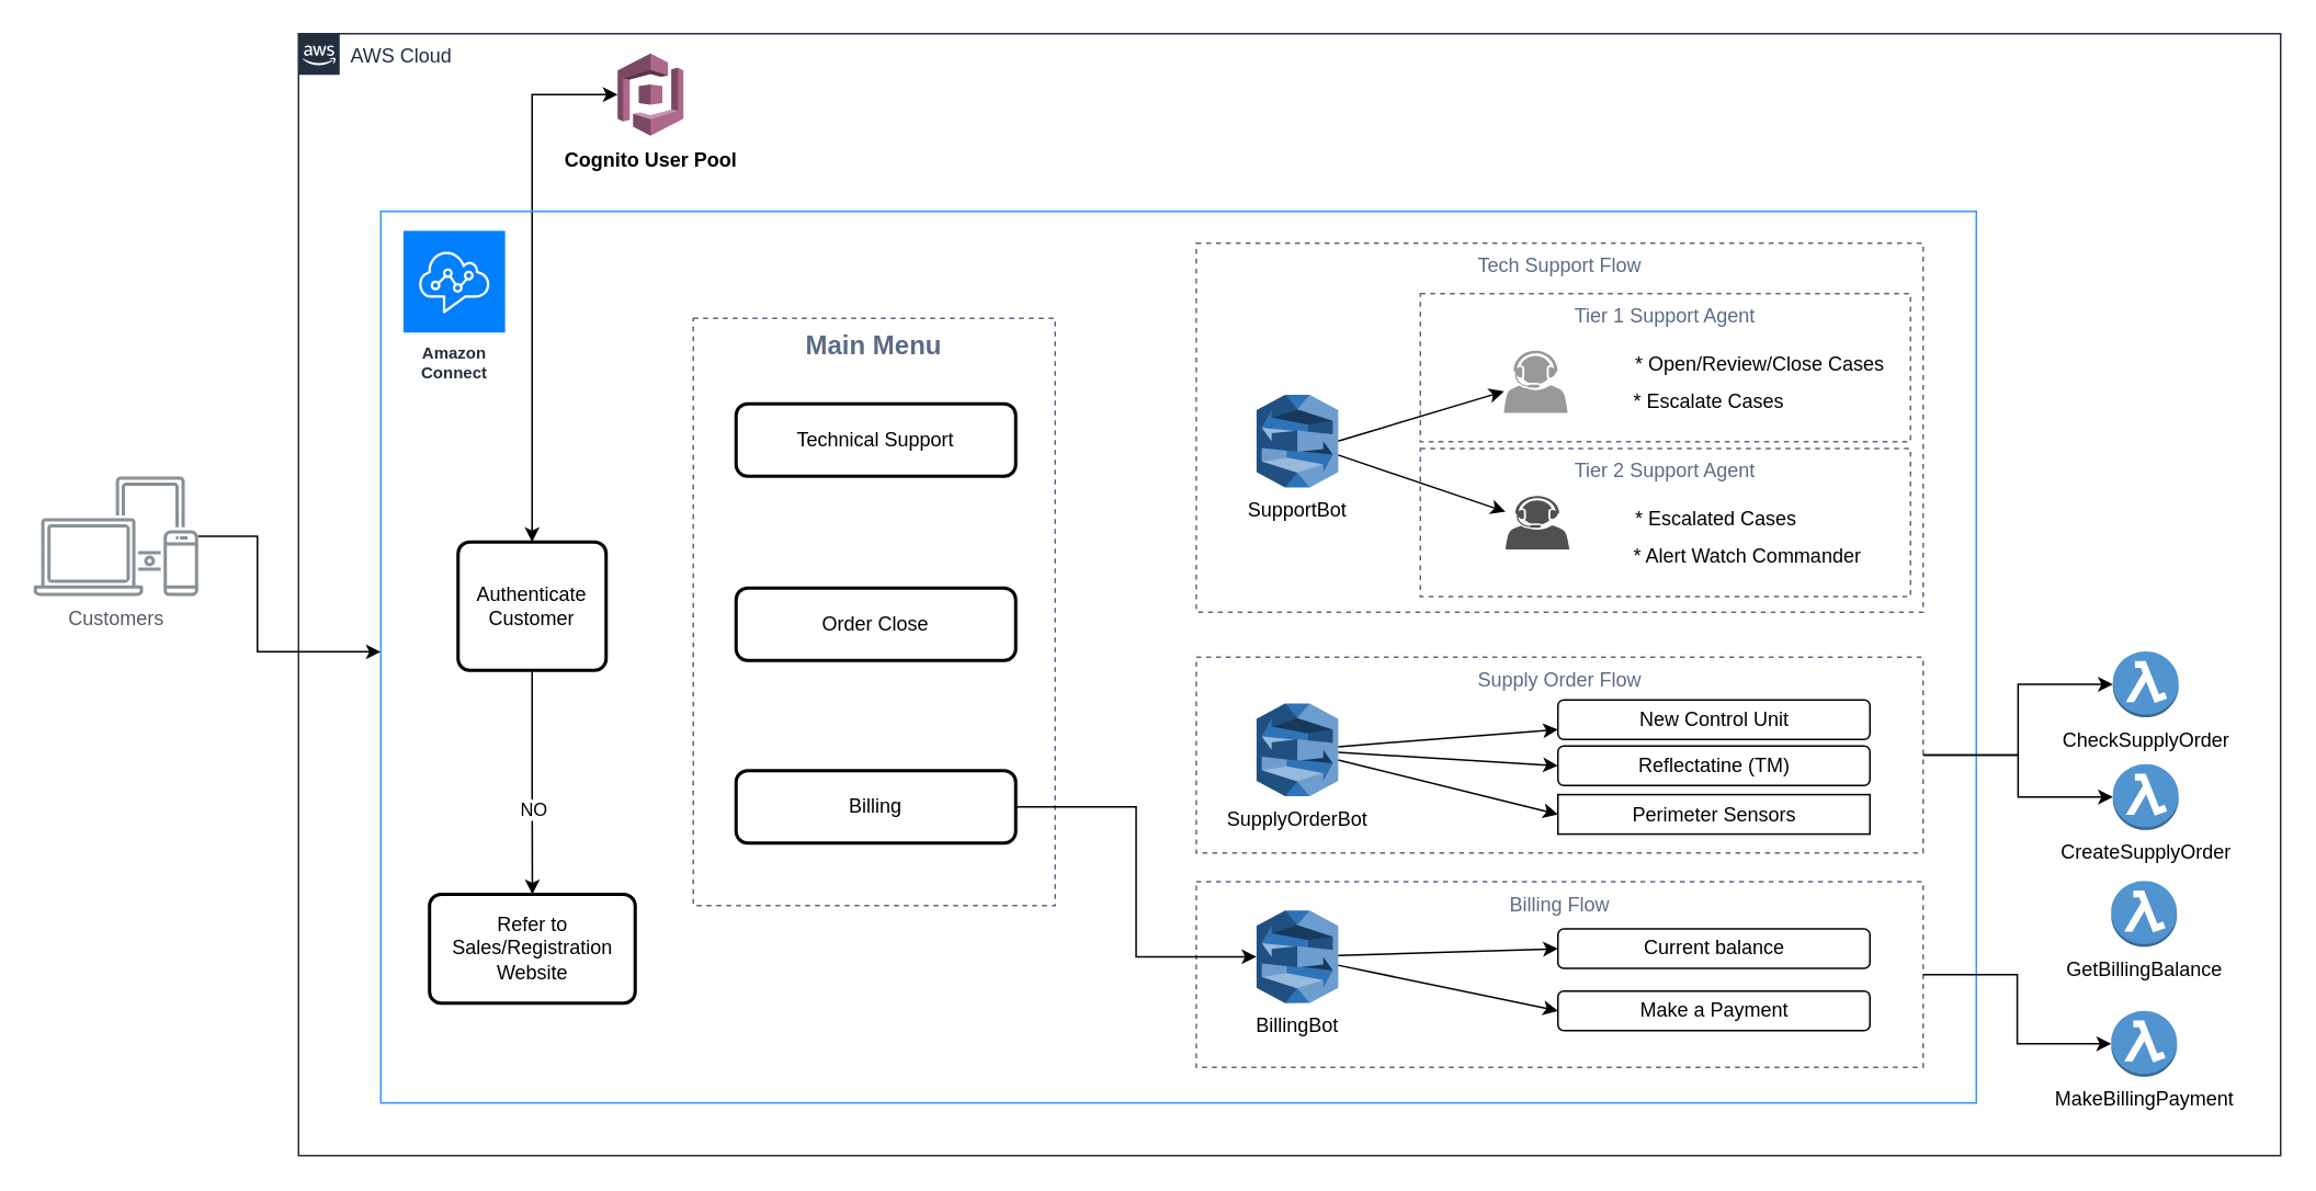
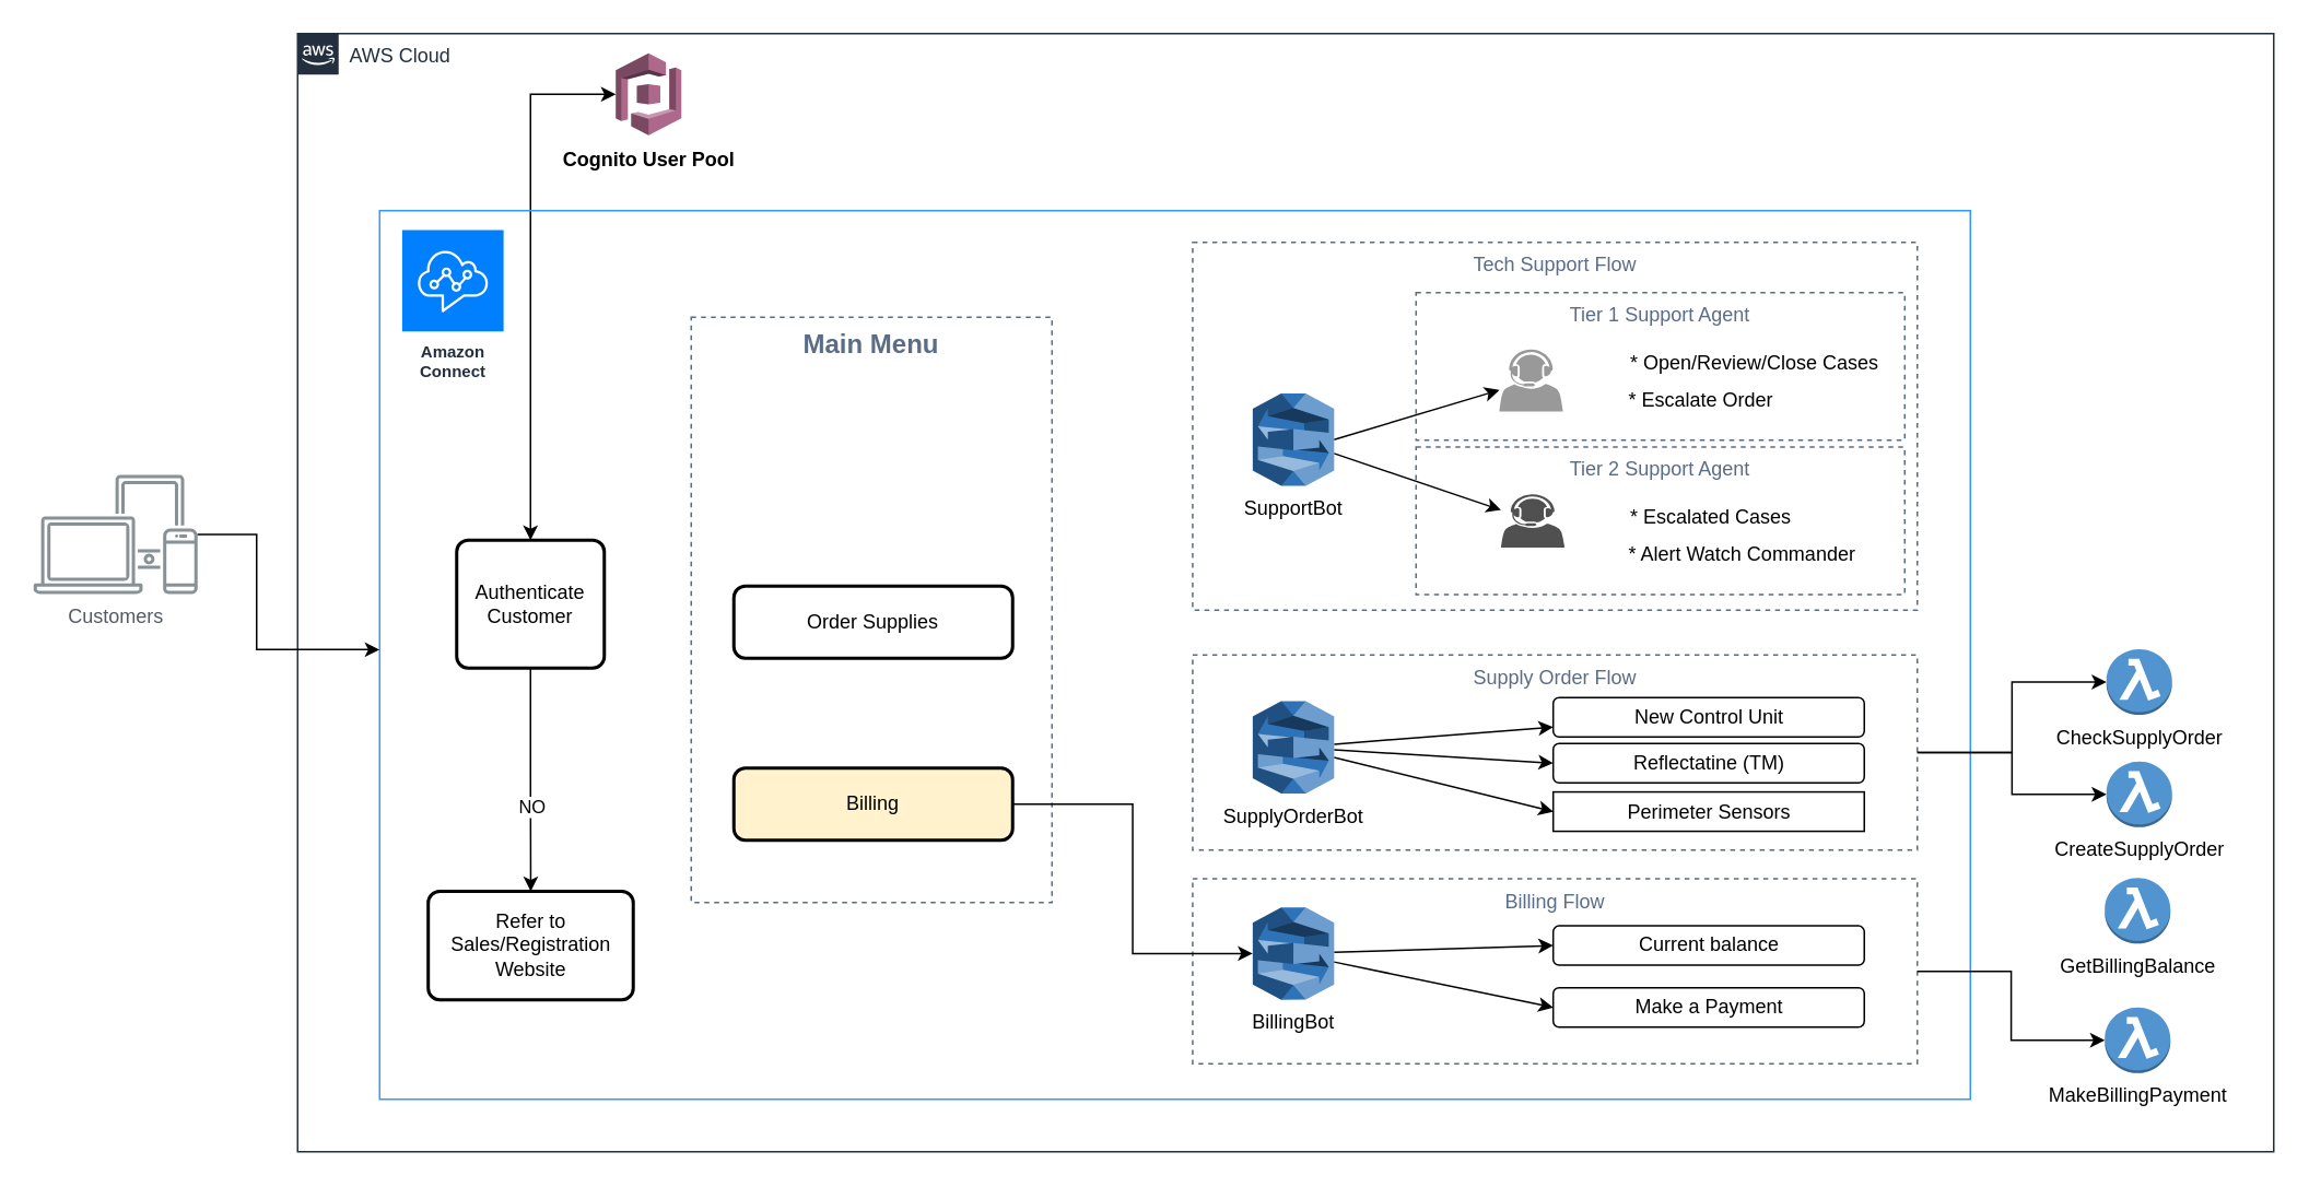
  <mxCell id="0" />
  <mxCell id="1" parent="0" />
  <mxCell id="2" value="AWS Cloud" style="points=[[0,0],[0.25,0],[0.5,0],[0.75,0],[1,0],[1,0.25],[1,0.5],[1,0.75],[1,1],[0.75,1],[0.5,1],[0.25,1],[0,1],[0,0.75],[0,0.5],[0,0.25]];outlineConnect=0;gradientColor=none;html=1;whiteSpace=wrap;fontSize=12;fontStyle=0;container=1;pointerEvents=0;collapsible=0;recursiveResize=0;shape=mxgraph.aws4.group;grIcon=mxgraph.aws4.group_aws_cloud_alt;strokeColor=#232F3E;fillColor=none;verticalAlign=top;align=left;spacingLeft=30;fontColor=#232F3E;dashed=0;" parent="1" vertex="1"><mxGeometry x="181" y="20" width="1205" height="682" as="geometry" /></mxCell>
  <mxCell id="3" value="" style="outlineConnect=0;dashed=0;verticalLabelPosition=bottom;verticalAlign=top;align=center;html=1;shape=mxgraph.aws3.cognito;fillColor=#AD688B;gradientColor=none;" parent="2" vertex="1"><mxGeometry x="194" y="12" width="40" height="50" as="geometry" /></mxCell>
  <mxCell id="4" value="" style="endArrow=classic;startArrow=classic;html=1;rounded=0;entryX=0;entryY=0.5;entryDx=0;entryDy=0;entryPerimeter=0;edgeStyle=orthogonalEdgeStyle;exitX=0.5;exitY=0;exitDx=0;exitDy=0;" parent="2" source="42" target="3" edge="1"><mxGeometry width="50" height="50" relative="1" as="geometry"><mxPoint x="190" y="139" as="sourcePoint" /><mxPoint x="240" y="89" as="targetPoint" /></mxGeometry></mxCell>
  <mxCell id="5" value="" style="group" parent="2" vertex="1" connectable="0"><mxGeometry x="50" y="108" width="970" height="542" as="geometry" /></mxCell>
  <mxCell id="6" value="" style="fillColor=none;strokeColor=#3399FF;verticalAlign=top;fontStyle=0;fontColor=#5A6C86;whiteSpace=wrap;html=1;" parent="5" vertex="1"><mxGeometry width="970.0" height="542" as="geometry" /></mxCell>
  <mxCell id="7" value="Amazon Connect" style="sketch=0;outlineConnect=0;fontColor=#232F3E;gradientColor=none;strokeColor=#ffffff;fillColor=#007FFF;dashed=0;verticalLabelPosition=middle;verticalAlign=bottom;align=center;html=1;whiteSpace=wrap;fontSize=10;fontStyle=1;spacing=3;shape=mxgraph.aws4.productIcon;prIcon=mxgraph.aws4.connect;" parent="5" vertex="1"><mxGeometry x="12.761" y="10.84" width="63.815" height="97.56" as="geometry" /></mxCell>
  <mxCell id="8" value="Tech Support Flow" style="fillColor=none;strokeColor=#5A6C86;dashed=1;verticalAlign=top;fontStyle=0;fontColor=#5A6C86;whiteSpace=wrap;html=1;" parent="5" vertex="1"><mxGeometry x="495.778" y="19.352" width="441.889" height="224.388" as="geometry" /></mxCell>
  <mxCell id="9" value="Refer to Sales/Registration Website" style="rounded=1;whiteSpace=wrap;html=1;absoluteArcSize=1;arcSize=14;strokeWidth=2;" parent="5" vertex="1"><mxGeometry x="29.644" y="415.172" width="125.022" height="66.124" as="geometry" /></mxCell>
  <mxCell id="10" style="rounded=0;orthogonalLoop=1;jettySize=auto;html=1;exitX=1;exitY=0.5;exitDx=0;exitDy=0;exitPerimeter=0;" edge="1" parent="5" source="12" target="27"><mxGeometry relative="1" as="geometry" /></mxCell>
  <mxCell id="11" style="rounded=0;orthogonalLoop=1;jettySize=auto;html=1;" edge="1" parent="5" source="12" target="22"><mxGeometry relative="1" as="geometry" /></mxCell>
  <mxCell id="12" value="SupportBot" style="outlineConnect=0;dashed=0;verticalLabelPosition=bottom;verticalAlign=top;align=center;html=1;shape=mxgraph.aws3.lex;fillColor=#2E73B8;gradientColor=none;" vertex="1" parent="5"><mxGeometry x="532.422" y="111.492" width="49.578" height="56.368" as="geometry" /></mxCell>
  <mxCell id="13" value="Billing Flow" style="fillColor=none;strokeColor=#5A6C86;dashed=1;verticalAlign=top;fontStyle=0;fontColor=#5A6C86;whiteSpace=wrap;html=1;" vertex="1" parent="5"><mxGeometry x="495.778" y="407.58" width="441.889" height="112.74" as="geometry" /></mxCell>
  <mxCell id="14" value="Supply Order Flow" style="fillColor=none;strokeColor=#5A6C86;dashed=1;verticalAlign=top;fontStyle=0;fontColor=#5A6C86;whiteSpace=wrap;html=1;" vertex="1" parent="5"><mxGeometry x="495.778" y="271" width="441.889" height="119" as="geometry" /></mxCell>
  <mxCell id="15" style="rounded=0;orthogonalLoop=1;jettySize=auto;html=1;entryX=0;entryY=0.5;entryDx=0;entryDy=0;" edge="1" parent="5" source="17" target="32"><mxGeometry relative="1" as="geometry" /></mxCell>
  <mxCell id="16" style="rounded=0;orthogonalLoop=1;jettySize=auto;html=1;entryX=0;entryY=0.5;entryDx=0;entryDy=0;" edge="1" parent="5" source="17" target="33"><mxGeometry relative="1" as="geometry" /></mxCell>
  <mxCell id="17" value="BillingBot" style="outlineConnect=0;dashed=0;verticalLabelPosition=bottom;verticalAlign=top;align=center;html=1;shape=mxgraph.aws3.lex;fillColor=#2E73B8;gradientColor=none;" vertex="1" parent="5"><mxGeometry x="532.422" y="424.928" width="49.578" height="56.368" as="geometry" /></mxCell>
  <mxCell id="18" style="rounded=0;orthogonalLoop=1;jettySize=auto;html=1;entryX=0;entryY=0.75;entryDx=0;entryDy=0;" edge="1" parent="5" source="21" target="23"><mxGeometry relative="1" as="geometry" /></mxCell>
  <mxCell id="19" style="rounded=0;orthogonalLoop=1;jettySize=auto;html=1;entryX=0;entryY=0.5;entryDx=0;entryDy=0;" edge="1" parent="5" source="21" target="26"><mxGeometry relative="1" as="geometry" /></mxCell>
  <mxCell id="20" style="rounded=0;orthogonalLoop=1;jettySize=auto;html=1;entryX=0;entryY=0.5;entryDx=0;entryDy=0;" edge="1" parent="5" source="21" target="25"><mxGeometry relative="1" as="geometry" /></mxCell>
  <mxCell id="21" value="SupplyOrderBot" style="outlineConnect=0;dashed=0;verticalLabelPosition=bottom;verticalAlign=top;align=center;html=1;shape=mxgraph.aws3.lex;fillColor=#2E73B8;gradientColor=none;" vertex="1" parent="5"><mxGeometry x="532.422" y="299.184" width="49.578" height="56.368" as="geometry" /></mxCell>
  <mxCell id="22" value="" style="sketch=0;pointerEvents=1;shadow=0;dashed=0;html=1;strokeColor=none;fillColor=#505050;labelPosition=center;verticalLabelPosition=bottom;verticalAlign=top;outlineConnect=0;align=center;shape=mxgraph.office.users.call_center_agent;" parent="5" vertex="1"><mxGeometry x="683.802" y="172.918" width="38.8" height="32.52" as="geometry" /></mxCell>
  <mxCell id="23" value="New Control Unit" style="rounded=1;whiteSpace=wrap;html=1;" vertex="1" parent="5"><mxGeometry x="715.644" y="297" width="189.689" height="24" as="geometry" /></mxCell>
  <mxCell id="24" value="Tier 1 Support Agent" style="fillColor=none;strokeColor=#5A6C86;dashed=1;verticalAlign=top;fontStyle=0;fontColor=#5A6C86;whiteSpace=wrap;html=1;" vertex="1" parent="5"><mxGeometry x="632" y="50" width="298" height="90" as="geometry" /></mxCell>
  <mxCell id="25" value="Perimeter Sensors" style="whiteSpace=wrap;html=1;rounded=0;" vertex="1" parent="5"><mxGeometry x="715.644" y="354.55" width="189.689" height="24" as="geometry" /></mxCell>
  <mxCell id="26" value="Reflectatine (TM)" style="rounded=1;whiteSpace=wrap;html=1;" vertex="1" parent="5"><mxGeometry x="715.644" y="325" width="189.689" height="24" as="geometry" /></mxCell>
  <mxCell id="27" value="" style="sketch=0;pointerEvents=1;shadow=0;dashed=0;html=1;strokeColor=none;fillColor=#999999;labelPosition=center;verticalLabelPosition=bottom;verticalAlign=top;outlineConnect=0;align=center;shape=mxgraph.office.users.call_center_agent;" parent="5" vertex="1"><mxGeometry x="682.802" y="84.618" width="38.8" height="37.94" as="geometry" /></mxCell>
  <mxCell id="28" value="* Open/Review/Close Cases" style="text;html=1;align=left;verticalAlign=middle;whiteSpace=wrap;rounded=0;" vertex="1" parent="5"><mxGeometry x="761" y="78" width="160" height="30" as="geometry" /></mxCell>
  <mxCell id="29" value="Tier 2 Support Agent" style="fillColor=none;strokeColor=#5A6C86;dashed=1;verticalAlign=top;fontStyle=0;fontColor=#5A6C86;whiteSpace=wrap;html=1;" vertex="1" parent="5"><mxGeometry x="632" y="144.18" width="298" height="90" as="geometry" /></mxCell>
  <mxCell id="30" value="* Escalated Cases" style="text;html=1;align=left;verticalAlign=middle;whiteSpace=wrap;rounded=0;" vertex="1" parent="5"><mxGeometry x="761" y="172.18" width="160" height="30" as="geometry" /></mxCell>
  <mxCell id="31" value="* Alert Watch Commander" style="text;html=1;align=left;verticalAlign=middle;whiteSpace=wrap;rounded=0;" vertex="1" parent="5"><mxGeometry x="760" y="195.18" width="160" height="30" as="geometry" /></mxCell>
  <mxCell id="32" value="Current balance" style="rounded=1;whiteSpace=wrap;html=1;" vertex="1" parent="5"><mxGeometry x="715.644" y="436.23" width="189.689" height="24" as="geometry" /></mxCell>
  <mxCell id="33" value="Make a Payment" style="rounded=1;whiteSpace=wrap;html=1;" vertex="1" parent="5"><mxGeometry x="715.644" y="474" width="189.689" height="24" as="geometry" /></mxCell>
  <mxCell id="34" value="&lt;font style=&quot;font-size: 16px;&quot;&gt;&lt;b&gt;Main Menu&lt;/b&gt;&lt;/font&gt;" style="fillColor=none;strokeColor=#5A6C86;dashed=1;verticalAlign=top;fontStyle=0;fontColor=#5A6C86;whiteSpace=wrap;html=1;" parent="2" vertex="1"><mxGeometry x="240" y="173" width="220" height="357" as="geometry" /></mxCell>
- <mxCell id="35" value="Technical Support" style="rounded=1;whiteSpace=wrap;html=1;absoluteArcSize=1;arcSize=14;strokeWidth=2;" parent="2" vertex="1"><mxGeometry x="266" y="225" width="170" height="44" as="geometry" /></mxCell>
  <mxCell id="36" style="edgeStyle=orthogonalEdgeStyle;rounded=0;orthogonalLoop=1;jettySize=auto;html=1;entryX=0;entryY=0.5;entryDx=0;entryDy=0;entryPerimeter=0;" edge="1" parent="2" source="37" target="17"><mxGeometry relative="1" as="geometry" /></mxCell>
- <mxCell id="37" value="Billing" style="rounded=1;whiteSpace=wrap;html=1;absoluteArcSize=1;arcSize=14;strokeWidth=2;" parent="2" vertex="1"><mxGeometry x="266" y="448" width="170" height="44" as="geometry" /></mxCell>
- <mxCell id="38" value="Order Close" style="rounded=1;whiteSpace=wrap;html=1;absoluteArcSize=1;arcSize=14;strokeWidth=2;" parent="2" vertex="1"><mxGeometry x="266" y="337" width="170" height="44" as="geometry" /></mxCell>
+ <mxCell id="37" value="Billing" style="rounded=1;whiteSpace=wrap;html=1;absoluteArcSize=1;arcSize=14;strokeWidth=2;fillColor=#fff2cc;" parent="2" vertex="1"><mxGeometry x="266" y="448" width="170" height="44" as="geometry" /></mxCell>
+ <mxCell id="38" value="Order Supplies" style="rounded=1;whiteSpace=wrap;html=1;absoluteArcSize=1;arcSize=14;strokeWidth=2;" parent="2" vertex="1"><mxGeometry x="266" y="337" width="170" height="44" as="geometry" /></mxCell>
  <mxCell id="39" value="Cognito User Pool" style="text;html=1;align=center;verticalAlign=middle;resizable=0;points=[];autosize=1;strokeColor=none;fillColor=none;fontStyle=1" parent="2" vertex="1"><mxGeometry x="154" y="62" width="120" height="30" as="geometry" /></mxCell>
  <mxCell id="40" style="edgeStyle=orthogonalEdgeStyle;rounded=0;orthogonalLoop=1;jettySize=auto;html=1;entryX=0.5;entryY=0;entryDx=0;entryDy=0;" parent="2" source="42" target="9" edge="1"><mxGeometry relative="1" as="geometry"><mxPoint x="142" y="512" as="targetPoint" /></mxGeometry></mxCell>
  <mxCell id="41" value="NO" style="edgeLabel;html=1;align=center;verticalAlign=middle;resizable=0;points=[];" parent="40" vertex="1" connectable="0"><mxGeometry x="0.253" relative="1" as="geometry"><mxPoint as="offset" /></mxGeometry></mxCell>
  <mxCell id="42" value="Authenticate Customer" style="rounded=1;whiteSpace=wrap;html=1;absoluteArcSize=1;arcSize=14;strokeWidth=2;" parent="2" vertex="1"><mxGeometry x="97" y="309" width="90" height="78" as="geometry" /></mxCell>
  <mxCell id="43" value="CheckSupplyOrder" style="outlineConnect=0;dashed=0;verticalLabelPosition=bottom;verticalAlign=top;align=center;html=1;shape=mxgraph.aws3.lambda_function;fillColor=#5294CF;gradientColor=none;" vertex="1" parent="2"><mxGeometry x="1103" y="375.5" width="40" height="40" as="geometry" /></mxCell>
  <mxCell id="44" value="GetBillingBalance" style="outlineConnect=0;dashed=0;verticalLabelPosition=bottom;verticalAlign=top;align=center;html=1;shape=mxgraph.aws3.lambda_function;fillColor=#5294CF;gradientColor=none;" vertex="1" parent="2"><mxGeometry x="1102" y="515" width="40" height="40" as="geometry" /></mxCell>
  <mxCell id="45" value="MakeBillingPayment" style="outlineConnect=0;dashed=0;verticalLabelPosition=bottom;verticalAlign=top;align=center;html=1;shape=mxgraph.aws3.lambda_function;fillColor=#5294CF;gradientColor=none;" vertex="1" parent="2"><mxGeometry x="1102" y="594" width="40" height="40" as="geometry" /></mxCell>
  <mxCell id="46" value="CreateSupplyOrder" style="outlineConnect=0;dashed=0;verticalLabelPosition=bottom;verticalAlign=top;align=center;html=1;shape=mxgraph.aws3.lambda_function;fillColor=#5294CF;gradientColor=none;" vertex="1" parent="2"><mxGeometry x="1103" y="444" width="40" height="40" as="geometry" /></mxCell>
  <mxCell id="47" style="edgeStyle=orthogonalEdgeStyle;rounded=0;orthogonalLoop=1;jettySize=auto;html=1;" edge="1" parent="2" source="13" target="45"><mxGeometry relative="1" as="geometry" /></mxCell>
  <mxCell id="48" style="edgeStyle=orthogonalEdgeStyle;rounded=0;orthogonalLoop=1;jettySize=auto;html=1;entryX=0;entryY=0.5;entryDx=0;entryDy=0;entryPerimeter=0;" edge="1" parent="2" source="14" target="43"><mxGeometry relative="1" as="geometry" /></mxCell>
  <mxCell id="49" style="edgeStyle=orthogonalEdgeStyle;rounded=0;orthogonalLoop=1;jettySize=auto;html=1;" edge="1" parent="2" source="14" target="46"><mxGeometry relative="1" as="geometry" /></mxCell>
  <mxCell id="50" value="Customers" style="sketch=0;outlineConnect=0;gradientColor=none;fontColor=#545B64;strokeColor=none;fillColor=#879196;dashed=0;verticalLabelPosition=bottom;verticalAlign=top;align=center;html=1;fontSize=12;fontStyle=0;aspect=fixed;shape=mxgraph.aws4.illustration_devices;pointerEvents=1" parent="1" vertex="1"><mxGeometry x="20" y="289" width="100" height="73" as="geometry" /></mxCell>
- <mxCell id="51" value="* Escalate Cases" style="text;html=1;align=left;verticalAlign=middle;whiteSpace=wrap;rounded=0;" vertex="1" parent="1"><mxGeometry x="991" y="229" width="160" height="30" as="geometry" /></mxCell>
+ <mxCell id="51" value="* Escalate Order" style="text;html=1;align=left;verticalAlign=middle;whiteSpace=wrap;rounded=0;" vertex="1" parent="1"><mxGeometry x="991" y="229" width="160" height="30" as="geometry" /></mxCell>
  <mxCell id="52" style="edgeStyle=orthogonalEdgeStyle;rounded=0;orthogonalLoop=1;jettySize=auto;html=1;entryX=0;entryY=0.494;entryDx=0;entryDy=0;entryPerimeter=0;" edge="1" parent="1" source="50" target="6"><mxGeometry relative="1" as="geometry"><Array as="points"><mxPoint x="156" y="325" /><mxPoint x="156" y="396" /></Array></mxGeometry></mxCell>
